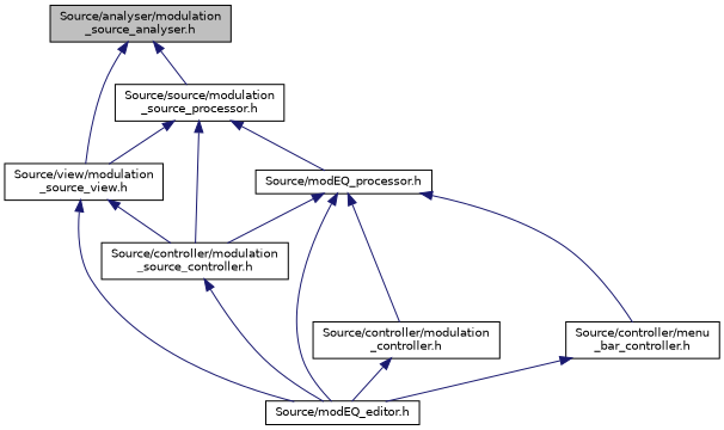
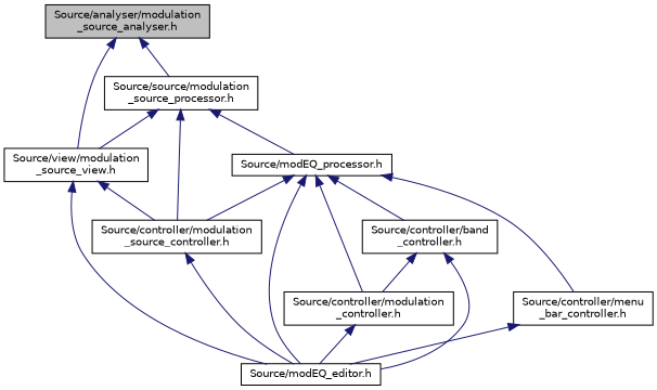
  digraph {
    node [color=black fillcolor=white fontname=Helvetica fontsize=10 shape=record style=filled]
    edge [color=midnightblue dir=back fontname=Helvetica fontsize=10 labelfontname=Helvetica labelfontsize=10 style=solid]
    n1 [fillcolor=grey75 fontcolor=black height=0.2 label="Source/analyser/modulation\l_source_analyser.h" width=0.4]
    n2 [height=0.2 label="Source/source/modulation\l_source_processor.h" width=0.4]
    n3 [height=0.2 label="Source/view/modulation\l_source_view.h" width=0.4]
    n4 [height=0.2 label="Source/modEQ_processor.h" width=0.4]
    n5 [height=0.2 label="Source/controller/modulation\l_source_controller.h" width=0.4]
    n6 [height=0.2 label="Source/modEQ_editor.h" width=0.4]
    n7 [height=0.2 label="Source/controller/modulation\l_controller.h" width=0.4]
+   n8 [height=0.2 label="Source/controller/band\l_controller.h" width=0.4]
    n9 [height=0.2 label="Source/controller/menu\l_bar_controller.h" width=0.4]
    n1 -> n2
    n1 -> n3
    n2 -> n3
    n2 -> n4
    n2 -> n5
    n3 -> n5
    n3 -> n6
    n4 -> n5
    n4 -> n6
    n4 -> n7
+   n4 -> n8
    n4 -> n9
    n5 -> n6
    n7 -> n6
+   n8 -> n6
+   n8 -> n7
    n9 -> n6
  }
